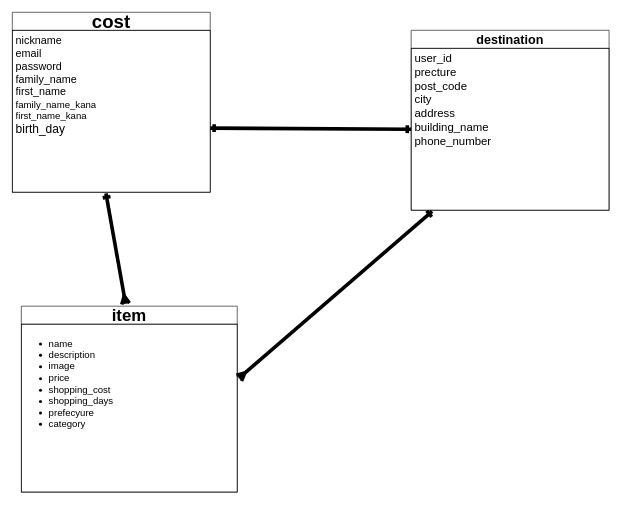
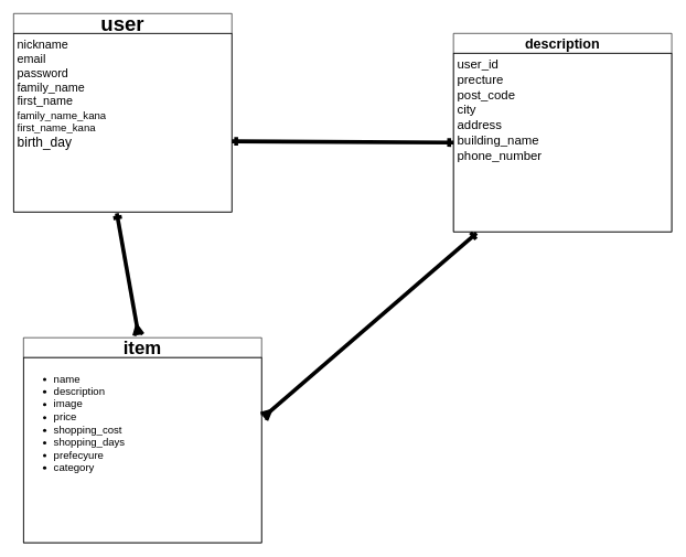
  <mxCell id="0" />
  <mxCell id="1" parent="0" />
- <mxCell id="2" value="cost" style="swimlane;fontStyle=1;childLayout=stackLayout;horizontal=1;startSize=30;horizontalStack=0;resizeParent=1;resizeParentMax=0;resizeLast=0;collapsible=1;marginBottom=0;whiteSpace=wrap;html=1;fontSize=31;" vertex="1" parent="1"><mxGeometry x="20" y="20" width="330" height="300" as="geometry" /></mxCell>
+ <mxCell id="2" value="user" style="swimlane;fontStyle=1;childLayout=stackLayout;horizontal=1;startSize=30;horizontalStack=0;resizeParent=1;resizeParentMax=0;resizeLast=0;collapsible=1;marginBottom=0;whiteSpace=wrap;html=1;fontSize=31;" vertex="1" parent="1"><mxGeometry x="20" y="20" width="330" height="300" as="geometry" /></mxCell>
  <mxCell id="3" value="&lt;font style=&quot;font-size: 18px;&quot;&gt;nickname&lt;br&gt;email&lt;br&gt;password&lt;br&gt;family_name&lt;br&gt;first_name&lt;/font&gt;&lt;br&gt;&lt;font style=&quot;font-size: 16px;&quot;&gt;family_name_kana&lt;br&gt;first_name_kana&lt;/font&gt;&lt;br&gt;&lt;font style=&quot;font-size: 20px;&quot;&gt;birth_day&lt;/font&gt;" style="text;strokeColor=default;fillColor=none;align=left;verticalAlign=top;spacingLeft=4;spacingRight=4;overflow=hidden;points=[[0,0.5],[1,0.5]];portConstraint=eastwest;rotatable=0;whiteSpace=wrap;html=1;" vertex="1" parent="2"><mxGeometry y="30" width="330" height="270" as="geometry" /></mxCell>
- <mxCell id="4" value="&lt;font style=&quot;font-size: 21px;&quot;&gt;&lt;b&gt;destination&lt;/b&gt;&lt;/font&gt;" style="swimlane;fontStyle=0;childLayout=stackLayout;horizontal=1;startSize=30;horizontalStack=0;resizeParent=1;resizeParentMax=0;resizeLast=0;collapsible=1;marginBottom=0;whiteSpace=wrap;html=1;" vertex="1" parent="1"><mxGeometry x="685" y="50" width="330" height="300" as="geometry" /></mxCell>
+ <mxCell id="4" value="&lt;font style=&quot;font-size: 21px;&quot;&gt;&lt;b&gt;description&lt;/b&gt;&lt;/font&gt;" style="swimlane;fontStyle=0;childLayout=stackLayout;horizontal=1;startSize=30;horizontalStack=0;resizeParent=1;resizeParentMax=0;resizeLast=0;collapsible=1;marginBottom=0;whiteSpace=wrap;html=1;" vertex="1" parent="1"><mxGeometry x="685" y="50" width="330" height="300" as="geometry" /></mxCell>
  <mxCell id="5" value="user_id&lt;br style=&quot;font-size: 19px;&quot;&gt;precture&lt;br style=&quot;font-size: 19px;&quot;&gt;post_code&lt;br style=&quot;font-size: 19px;&quot;&gt;city&lt;br style=&quot;font-size: 19px;&quot;&gt;address&lt;br style=&quot;font-size: 19px;&quot;&gt;building_name&lt;br style=&quot;font-size: 19px;&quot;&gt;phone_number" style="text;strokeColor=default;fillColor=none;align=left;verticalAlign=top;spacingLeft=4;spacingRight=4;overflow=hidden;points=[[0,0.5],[1,0.5]];portConstraint=eastwest;rotatable=0;whiteSpace=wrap;html=1;fontSize=19;" vertex="1" parent="4"><mxGeometry y="30" width="330" height="270" as="geometry" /></mxCell>
  <mxCell id="6" value="item" style="swimlane;fontStyle=1;childLayout=stackLayout;horizontal=1;startSize=30;horizontalStack=0;resizeParent=1;resizeParentMax=0;resizeLast=0;collapsible=1;marginBottom=0;whiteSpace=wrap;html=1;fontSize=28;rotation=0;" vertex="1" parent="1"><mxGeometry x="35" y="510" width="360" height="310" as="geometry" /></mxCell>
  <mxCell id="7" value="&lt;ul style=&quot;font-size: 16px;&quot;&gt;&lt;li style=&quot;font-size: 16px;&quot;&gt;&lt;span style=&quot;background-color: initial; font-size: 16px;&quot;&gt;name&lt;/span&gt;&lt;/li&gt;&lt;li style=&quot;font-size: 16px;&quot;&gt;&lt;span style=&quot;background-color: initial; font-size: 16px;&quot;&gt;description&lt;/span&gt;&lt;/li&gt;&lt;li style=&quot;font-size: 16px;&quot;&gt;&lt;span style=&quot;background-color: initial; font-size: 16px;&quot;&gt;image&lt;/span&gt;&lt;/li&gt;&lt;li style=&quot;font-size: 16px;&quot;&gt;&lt;span style=&quot;background-color: initial; font-size: 16px;&quot;&gt;price&lt;/span&gt;&lt;/li&gt;&lt;li style=&quot;font-size: 16px;&quot;&gt;&lt;span style=&quot;background-color: initial; font-size: 16px;&quot;&gt;shopping_cost&lt;/span&gt;&lt;/li&gt;&lt;li style=&quot;font-size: 16px;&quot;&gt;&lt;span style=&quot;background-color: initial; font-size: 16px;&quot;&gt;shopping_days&lt;/span&gt;&lt;/li&gt;&lt;li style=&quot;font-size: 16px;&quot;&gt;&lt;span style=&quot;background-color: initial; font-size: 16px;&quot;&gt;prefecyure&lt;/span&gt;&lt;/li&gt;&lt;li style=&quot;font-size: 16px;&quot;&gt;&lt;span style=&quot;background-color: initial; font-size: 16px;&quot;&gt;category&lt;/span&gt;&lt;/li&gt;&lt;/ul&gt;" style="text;strokeColor=default;fillColor=none;align=left;verticalAlign=top;spacingLeft=4;spacingRight=4;overflow=hidden;points=[[0,0.5],[1,0.5]];portConstraint=eastwest;rotatable=0;whiteSpace=wrap;html=1;fontSize=16;horizontal=1;rotation=0;" vertex="1" parent="6"><mxGeometry y="30" width="360" height="280" as="geometry" /></mxCell>
  <mxCell id="8" style="edgeStyle=none;html=1;exitX=0;exitY=0.5;exitDx=0;exitDy=0;fontSize=21;startArrow=ERone;startFill=0;entryX=1;entryY=0.604;entryDx=0;entryDy=0;entryPerimeter=0;endArrow=ERone;endFill=0;strokeWidth=6;" edge="1" parent="1" source="5" target="3"><mxGeometry relative="1" as="geometry"><mxPoint x="365" y="215" as="targetPoint" /></mxGeometry></mxCell>
  <mxCell id="9" style="edgeStyle=none;html=1;fontSize=21;startArrow=ERmany;startFill=0;endArrow=ERone;endFill=0;strokeWidth=6;exitX=1.008;exitY=0.321;exitDx=0;exitDy=0;exitPerimeter=0;entryX=0.106;entryY=1.007;entryDx=0;entryDy=0;entryPerimeter=0;" edge="1" parent="1" source="7" target="5"><mxGeometry relative="1" as="geometry"><mxPoint x="745" y="470" as="sourcePoint" /><mxPoint x="465" y="560" as="targetPoint" /></mxGeometry></mxCell>
  <mxCell id="10" style="edgeStyle=none;html=1;exitX=0.483;exitY=-0.013;exitDx=0;exitDy=0;fontSize=21;startArrow=ERmany;startFill=0;entryX=0.473;entryY=1.007;entryDx=0;entryDy=0;entryPerimeter=0;endArrow=ERone;endFill=0;strokeWidth=6;exitPerimeter=0;" edge="1" parent="1" source="6" target="3"><mxGeometry relative="1" as="geometry"><mxPoint x="505" y="390" as="sourcePoint" /><mxPoint x="170" y="388.08" as="targetPoint" /></mxGeometry></mxCell>
